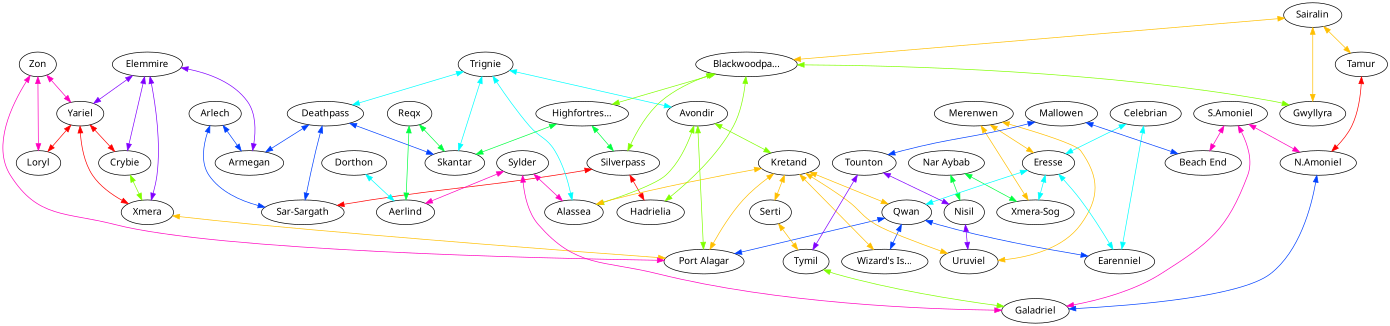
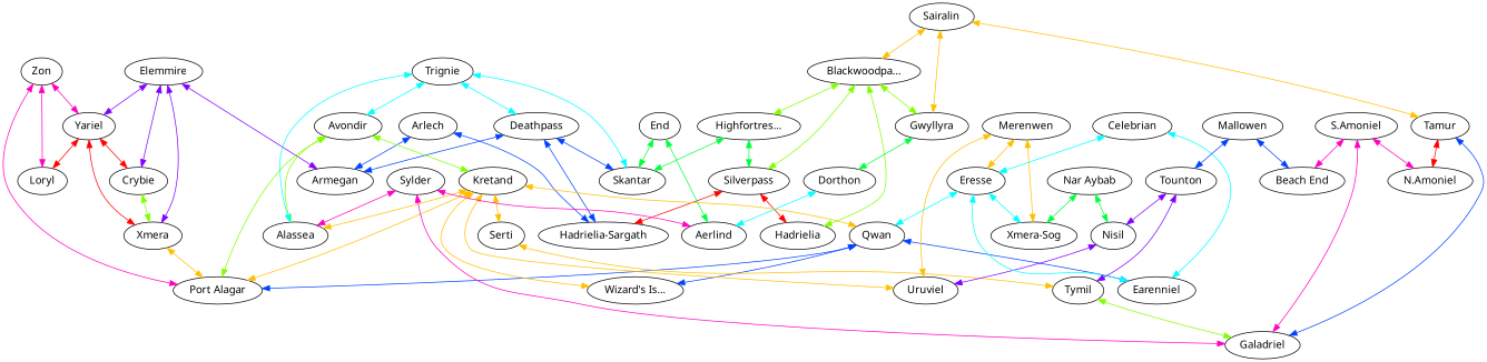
  graph {
    fontname="Noto Sans"
    node [fontname="Noto Sans"]
    edge [color="0.125,1,1" dir=both fontname="Noto Sans"]
    n1 [label=Elemmire]
    n2 [label=Armegan]
    n3 [label=Crybie]
    n4 [label=Xmera]
    n5 [label=Yariel]
    n6 [label="Port Alagar"]
    n7 [label=Loryl]
-   n8 [label="Sar-Sargath"]
+   n8 [label="Hadrielia-Sargath"]
    n9 [label=Arlech]
    n10 [label=Silverpass]
    n11 [label=Hadrielia]
    n12 [label=Deathpass]
    n13 [label=Skantar]
    n14 [label=Zon]
    n15 [label=Qwan]
    n16 [label="Wizard's Is..."]
    n17 [label=Earenniel]
    n18 [label=Avondir]
    n19 [label=Kretand]
    n20 [label=Alassea]
    n21 [label=Uruviel]
    n22 [label=Serti]
    n23 [label=Tymil]
    n24 [label=Trignie]
    n25 [label=Nisil]
    n26 [label="Nar Aybab"]
    n27 [label="Xmera-Sog"]
    n28 [label=Merenwen]
    n29 [label=Eresse]
    n30 [label=Celebrian]
    n31 [label=Galadriel]
    n32 [label=Tounton]
    n33 [label=Mallowen]
    n34 [label="Beach End"]
    n35 [label="S.Amoniel"]
    n36 [label="N.Amoniel"]
    n37 [label=Sylder]
    n38 [label=Aerlind]
    n39 [label="Highfortres..."]
    n40 [label="Blackwoodpa..."]
    n41 [label=Gwyllyra]
    n42 [label=Dorthon]
    n43 [label=Sairalin]
    n44 [label=Tamur]
-   n45 [label=Reqx]
+   n45 [label=End]
    n1 -- n2 [color="0.75,1,1"]
    n1 -- n3 [color="0.75,1,1"]
    n1 -- n4 [color="0.75,1,1"]
    n1 -- n5 [color="0.75,1,1"]
    n3 -- n4 [color="0.25,1,1"]
    n4 -- n6
    n5 -- n3 [color="1,1,1"]
    n5 -- n4 [color="1,1,1"]
    n5 -- n7 [color="1,1,1"]
    n9 -- n2 [color="0.625,1,1"]
    n9 -- n8 [color="0.625,1,1"]
    n10 -- n8 [color="1,1,1"]
    n10 -- n11 [color="1,1,1"]
    n12 -- n2 [color="0.625,1,1"]
    n12 -- n8 [color="0.625,1,1"]
    n12 -- n13 [color="0.625,1,1"]
    n14 -- n5 [color="0.875,1,1"]
    n14 -- n6 [color="0.875,1,1"]
    n14 -- n7 [color="0.875,1,1"]
    n15 -- n6 [color="0.625,1,1"]
    n15 -- n16 [color="0.625,1,1"]
    n15 -- n17 [color="0.625,1,1"]
    n18 -- n6 [color="0.25,1,1"]
    n18 -- n19 [color="0.25,1,1"]
    n18 -- n20 [color="0.25,1,1"]
    n19 -- n6
    n19 -- n15
    n19 -- n16
    n19 -- n20
    n19 -- n21
    n19 -- n22
    n22 -- n23
    n23 -- n31 [color="0.25,1,1"]
    n24 -- n12 [color="0.5,1,1"]
    n24 -- n13 [color="0.5,1,1"]
    n24 -- n18 [color="0.5,1,1"]
    n24 -- n20 [color="0.5,1,1"]
    n25 -- n21 [color="0.75,1,1"]
    n26 -- n25 [color="0.375,1,1"]
    n26 -- n27 [color="0.375,1,1"]
    n28 -- n21
    n28 -- n27
    n28 -- n29
    n29 -- n15 [color="0.5,1,1"]
    n29 -- n17 [color="0.5,1,1"]
    n29 -- n27 [color="0.5,1,1"]
    n30 -- n17 [color="0.5,1,1"]
    n30 -- n29 [color="0.5,1,1"]
    n32 -- n23 [color="0.75,1,1"]
    n32 -- n25 [color="0.75,1,1"]
    n33 -- n32 [color="0.625,1,1"]
    n33 -- n34 [color="0.625,1,1"]
    n35 -- n31 [color="0.875,1,1"]
    n35 -- n34 [color="0.875,1,1"]
    n35 -- n36 [color="0.875,1,1"]
-   n36 -- n31 [color="0.625,1,1"]
+   n44 -- n31 [color="0.625,1,1"]
    n37 -- n20 [color="0.875,1,1"]
    n37 -- n31 [color="0.875,1,1"]
    n37 -- n38 [color="0.875,1,1"]
    n39 -- n10 [color="0.375,1,1"]
    n39 -- n13 [color="0.375,1,1"]
    n40 -- n10 [color="0.25,1,1"]
    n40 -- n11 [color="0.25,1,1"]
    n40 -- n39 [color="0.25,1,1"]
    n40 -- n41 [color="0.25,1,1"]
+   n41 -- n42 [color="0.375,1,1"]
    n42 -- n38 [color="0.5,1,1"]
    n43 -- n40
    n43 -- n41
    n43 -- n44
    n44 -- n36 [color="1,1,1"]
    n45 -- n13 [color="0.375,1,1"]
    n45 -- n38 [color="0.375,1,1"]
  }
